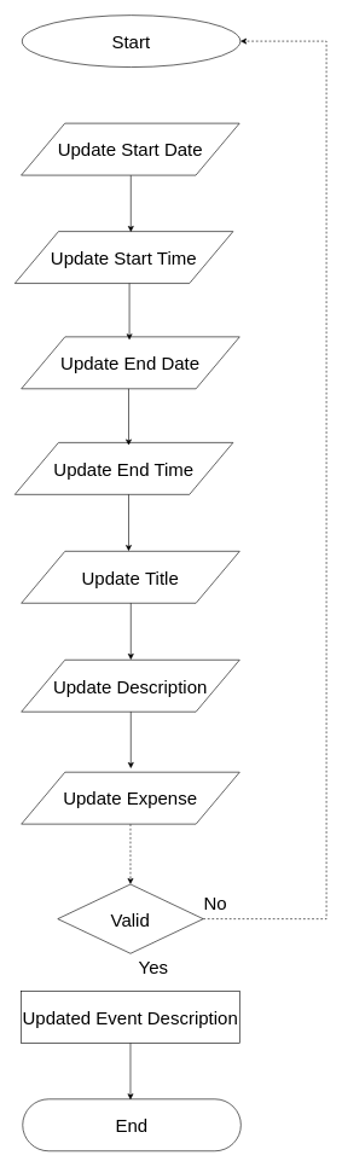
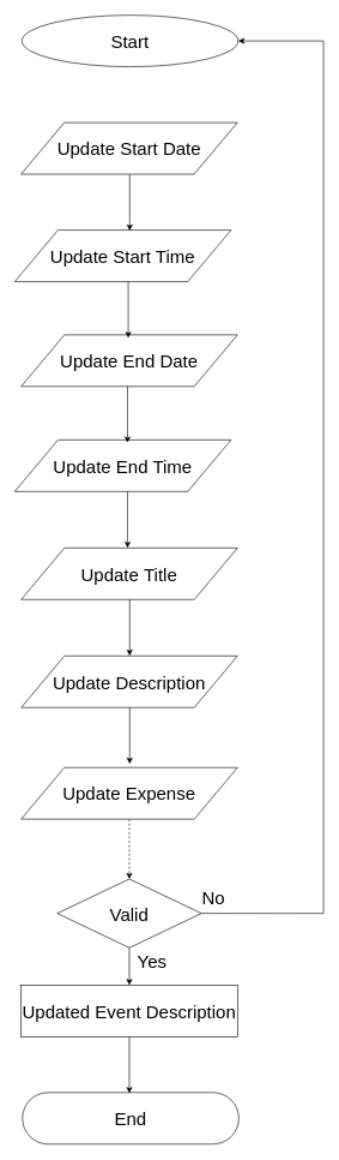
  <mxCell id="0" />
  <mxCell id="1" parent="0" />
  <mxCell id="2" value="Start" style="ellipse;whiteSpace=wrap;html=1;arcSize=50;fontSize=25;" parent="1" vertex="1"><mxGeometry x="30.02" y="20" width="301.215" height="71.642" as="geometry" /></mxCell>
  <mxCell id="3" value="Update Start Date" style="shape=parallelogram;perimeter=parallelogramPerimeter;whiteSpace=wrap;html=1;fontSize=25;" parent="1" vertex="1"><mxGeometry x="28.785" y="169.254" width="301.215" height="71.642" as="geometry" /></mxCell>
  <mxCell id="4" value="Update Start Time" style="shape=parallelogram;perimeter=parallelogramPerimeter;whiteSpace=wrap;html=1;fontSize=25;" parent="1" vertex="1"><mxGeometry x="20" y="318.507" width="301.215" height="71.642" as="geometry" /></mxCell>
+ <mxCell id="5" style="edgeStyle=orthogonalEdgeStyle;rounded=0;orthogonalLoop=1;jettySize=auto;html=1;entryX=0.5;entryY=0;entryDx=0;entryDy=0;fontSize=25;" parent="1" source="6" target="8" edge="1"><mxGeometry relative="1" as="geometry" /></mxCell>
  <mxCell id="6" value="Valid" style="rhombus;whiteSpace=wrap;html=1;fontSize=25;" parent="1" vertex="1"><mxGeometry x="79.202" y="1219.791" width="200.81" height="95.522" as="geometry" /></mxCell>
- <mxCell id="7" style="edgeStyle=orthogonalEdgeStyle;rounded=0;orthogonalLoop=1;jettySize=auto;html=1;entryX=1;entryY=0.5;entryDx=0;entryDy=0;fontSize=25;exitX=1;exitY=0.5;exitDx=0;exitDy=0;dashed=1;" parent="1" source="6" target="2" edge="1"><mxGeometry relative="1" as="geometry"><Array as="points"><mxPoint x="450" y="1268" /><mxPoint x="450" y="56" /></Array></mxGeometry></mxCell>
+ <mxCell id="7" style="edgeStyle=orthogonalEdgeStyle;rounded=0;orthogonalLoop=1;jettySize=auto;html=1;entryX=1;entryY=0.5;entryDx=0;entryDy=0;fontSize=25;exitX=1;exitY=0.5;exitDx=0;exitDy=0;" parent="1" source="6" target="2" edge="1"><mxGeometry relative="1" as="geometry"><Array as="points"><mxPoint x="450" y="1268" /><mxPoint x="450" y="56" /></Array></mxGeometry></mxCell>
  <mxCell id="8" value="Updated Event Description" style="rounded=0;whiteSpace=wrap;html=1;fontSize=25;" parent="1" vertex="1"><mxGeometry x="29" y="1367.254" width="301.215" height="71.642" as="geometry" /></mxCell>
  <mxCell id="9" value="End" style="rounded=1;whiteSpace=wrap;html=1;arcSize=50;fontSize=25;" parent="1" vertex="1"><mxGeometry x="30.785" y="1516.358" width="301.215" height="71.642" as="geometry" /></mxCell>
  <mxCell id="10" style="edgeStyle=orthogonalEdgeStyle;rounded=0;orthogonalLoop=1;jettySize=auto;html=1;fontSize=25;entryX=0.504;entryY=0.01;entryDx=0;entryDy=0;entryPerimeter=0;" parent="1" edge="1"><mxGeometry relative="1" as="geometry"><mxPoint x="180.105" y="319.384" as="targetPoint" /><mxPoint x="180.105" y="241.142" as="sourcePoint" /></mxGeometry></mxCell>
  <mxCell id="11" style="edgeStyle=orthogonalEdgeStyle;rounded=0;orthogonalLoop=1;jettySize=auto;html=1;fontSize=25;entryX=0.504;entryY=0.01;entryDx=0;entryDy=0;entryPerimeter=0;" parent="1" edge="1"><mxGeometry relative="1" as="geometry"><mxPoint x="179.605" y="1517.384" as="targetPoint" /><mxPoint x="179.605" y="1439.142" as="sourcePoint" /></mxGeometry></mxCell>
  <mxCell id="12" value="Yes" style="text;html=1;resizable=0;points=[];autosize=1;align=left;verticalAlign=top;spacingTop=-4;fontSize=25;" parent="1" vertex="1"><mxGeometry x="188.5" y="1315.5" width="60" height="30" as="geometry" /></mxCell>
  <mxCell id="13" value="No" style="text;html=1;resizable=0;points=[];autosize=1;align=left;verticalAlign=top;spacingTop=-4;fontSize=25;" parent="1" vertex="1"><mxGeometry x="279" y="1228" width="50" height="30" as="geometry" /></mxCell>
  <mxCell id="14" value="Update&amp;nbsp;End Date" style="shape=parallelogram;perimeter=parallelogramPerimeter;whiteSpace=wrap;html=1;fontSize=25;" parent="1" vertex="1"><mxGeometry x="29" y="464.007" width="301.215" height="71.642" as="geometry" /></mxCell>
  <mxCell id="15" value="Update&amp;nbsp;End Time" style="shape=parallelogram;perimeter=parallelogramPerimeter;whiteSpace=wrap;html=1;fontSize=25;" parent="1" vertex="1"><mxGeometry x="20" y="610.007" width="301.215" height="71.642" as="geometry" /></mxCell>
  <mxCell id="16" value="Update&amp;nbsp;Title" style="shape=parallelogram;perimeter=parallelogramPerimeter;whiteSpace=wrap;html=1;fontSize=25;" parent="1" vertex="1"><mxGeometry x="29" y="760.007" width="301.215" height="71.642" as="geometry" /></mxCell>
  <mxCell id="17" value="Update&amp;nbsp;Description" style="shape=parallelogram;perimeter=parallelogramPerimeter;whiteSpace=wrap;html=1;fontSize=25;" parent="1" vertex="1"><mxGeometry x="29" y="910.007" width="301.215" height="71.642" as="geometry" /></mxCell>
  <mxCell id="18" style="edgeStyle=orthogonalEdgeStyle;rounded=0;orthogonalLoop=1;jettySize=auto;html=1;dashed=1;" parent="1" source="19" target="6" edge="1"><mxGeometry relative="1" as="geometry" /></mxCell>
  <mxCell id="19" value="Update&amp;nbsp;Expense" style="shape=parallelogram;perimeter=parallelogramPerimeter;whiteSpace=wrap;html=1;fontSize=25;" parent="1" vertex="1"><mxGeometry x="29" y="1065.007" width="301.215" height="71.642" as="geometry" /></mxCell>
  <mxCell id="20" style="edgeStyle=orthogonalEdgeStyle;rounded=0;orthogonalLoop=1;jettySize=auto;html=1;fontSize=25;entryX=0.504;entryY=0.01;entryDx=0;entryDy=0;entryPerimeter=0;" parent="1" edge="1"><mxGeometry relative="1" as="geometry"><mxPoint x="180.105" y="1059.884" as="targetPoint" /><mxPoint x="180.105" y="981.642" as="sourcePoint" /></mxGeometry></mxCell>
  <mxCell id="21" style="edgeStyle=orthogonalEdgeStyle;rounded=0;orthogonalLoop=1;jettySize=auto;html=1;fontSize=25;entryX=0.504;entryY=0.01;entryDx=0;entryDy=0;entryPerimeter=0;" parent="1" edge="1"><mxGeometry relative="1" as="geometry"><mxPoint x="180.105" y="909.884" as="targetPoint" /><mxPoint x="180.105" y="831.642" as="sourcePoint" /></mxGeometry></mxCell>
  <mxCell id="22" style="edgeStyle=orthogonalEdgeStyle;rounded=0;orthogonalLoop=1;jettySize=auto;html=1;fontSize=25;entryX=0.504;entryY=0.01;entryDx=0;entryDy=0;entryPerimeter=0;" parent="1" edge="1"><mxGeometry relative="1" as="geometry"><mxPoint x="177.105" y="759.884" as="targetPoint" /><mxPoint x="177.105" y="681.642" as="sourcePoint" /></mxGeometry></mxCell>
  <mxCell id="23" style="edgeStyle=orthogonalEdgeStyle;rounded=0;orthogonalLoop=1;jettySize=auto;html=1;fontSize=25;entryX=0.504;entryY=0.01;entryDx=0;entryDy=0;entryPerimeter=0;" parent="1" edge="1"><mxGeometry relative="1" as="geometry"><mxPoint x="177.105" y="613.884" as="targetPoint" /><mxPoint x="177.105" y="535.642" as="sourcePoint" /></mxGeometry></mxCell>
  <mxCell id="24" style="edgeStyle=orthogonalEdgeStyle;rounded=0;orthogonalLoop=1;jettySize=auto;html=1;fontSize=25;entryX=0.504;entryY=0.01;entryDx=0;entryDy=0;entryPerimeter=0;" parent="1" edge="1"><mxGeometry relative="1" as="geometry"><mxPoint x="178.105" y="468.384" as="targetPoint" /><mxPoint x="178.105" y="390.142" as="sourcePoint" /></mxGeometry></mxCell>
